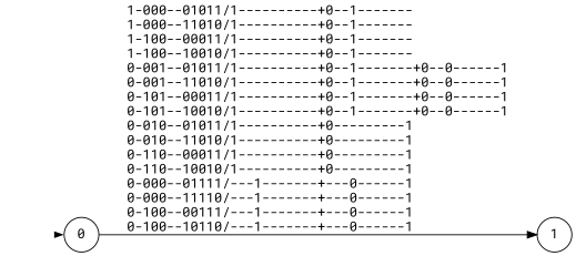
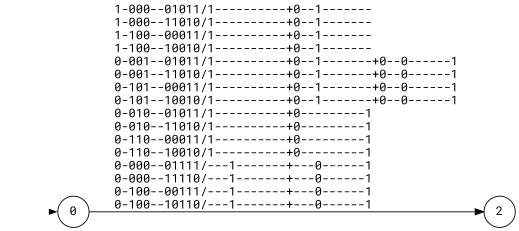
  digraph {
    nodesep=0.2
    rankdir=LR
    ranksep=0.8
    fontname="Roboto Mono"
    node [shape=circle fontname="Roboto Mono"]
    edge [fontname="Roboto Mono"]
    init [shape=point style=invis]
    n2 [label=0]
-   n3 [label=1]
+   n3 [label=2]
    init -> n2 [penwidth=0]
    n2 -> n3 [label="1-000--01011/1----------+0--1-------\l1-000--11010/1----------+0--1-------\l1-100--00011/1----------+0--1-------\l1-100--10010/1----------+0--1-------\l0-001--01011/1----------+0--1-------+0--0------1\l0-001--11010/1----------+0--1-------+0--0------1\l0-101--00011/1----------+0--1-------+0--0------1\l0-101--10010/1----------+0--1-------+0--0------1\l0-010--01011/1----------+0---------1\l0-010--11010/1----------+0---------1\l0-110--00011/1----------+0---------1\l0-110--10010/1----------+0---------1\l0-000--01111/---1-------+---0------1\l0-000--11110/---1-------+---0------1\l0-100--00111/---1-------+---0------1\l0-100--10110/---1-------+---0------1\l"]
  }
